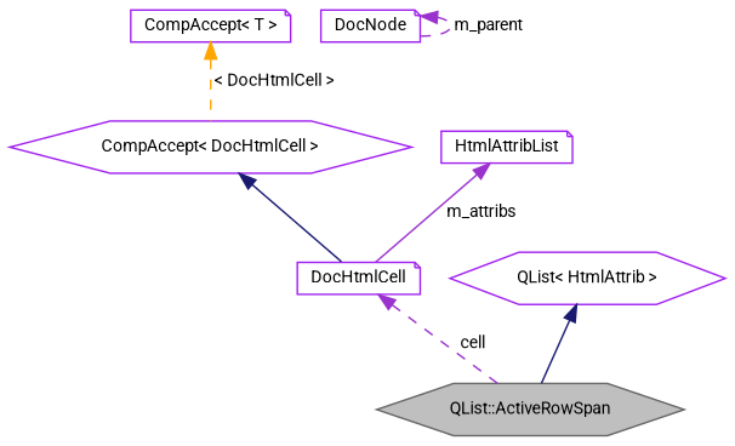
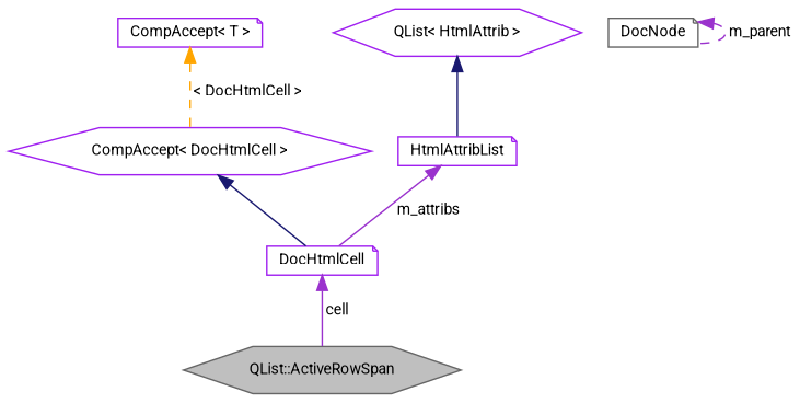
  digraph {
    fontname=Roboto
    node [color=purple fillcolor=white fontname=Roboto fontsize=10 shape=note style=filled]
    edge [color=darkorchid3 dir=back fontname=Roboto fontsize=10 labelfontname=Helvetica labelfontsize=10 style=dashed]
    n1 [color=gray40 fillcolor=grey75 fontcolor=black height=0.2 label="QList::ActiveRowSpan" shape=hexagon width=0.4]
    n2 [height=0.2 label=DocHtmlCell width=0.4]
    n3 [height=0.2 label="CompAccept\< DocHtmlCell \>" shape=hexagon width=0.4]
    n4 [height=0.2 label="CompAccept\< T \>" width=0.4]
-   n5 [height=0.2 label=DocNode width=0.4]
+   n5 [color=gray40 height=0.2 label=DocNode width=0.4]
    n6 [height=0.2 label=HtmlAttribList width=0.4]
    n7 [height=0.2 label="QList\< HtmlAttrib \>" shape=hexagon width=0.4]
-   n2 -> n1 [label=" cell"]
+   n2 -> n1 [label=" cell" style=solid]
    n3 -> n2 [color=midnightblue style=solid]
    n4 -> n3 [color=orange label=" \< DocHtmlCell \>"]
    n5 -> n5 [label=" m_parent"]
    n6 -> n2 [label=" m_attribs" style=solid]
-   n7 -> n1 [color=midnightblue style=solid]
+   n7 -> n6 [color=midnightblue style=solid]
  }
